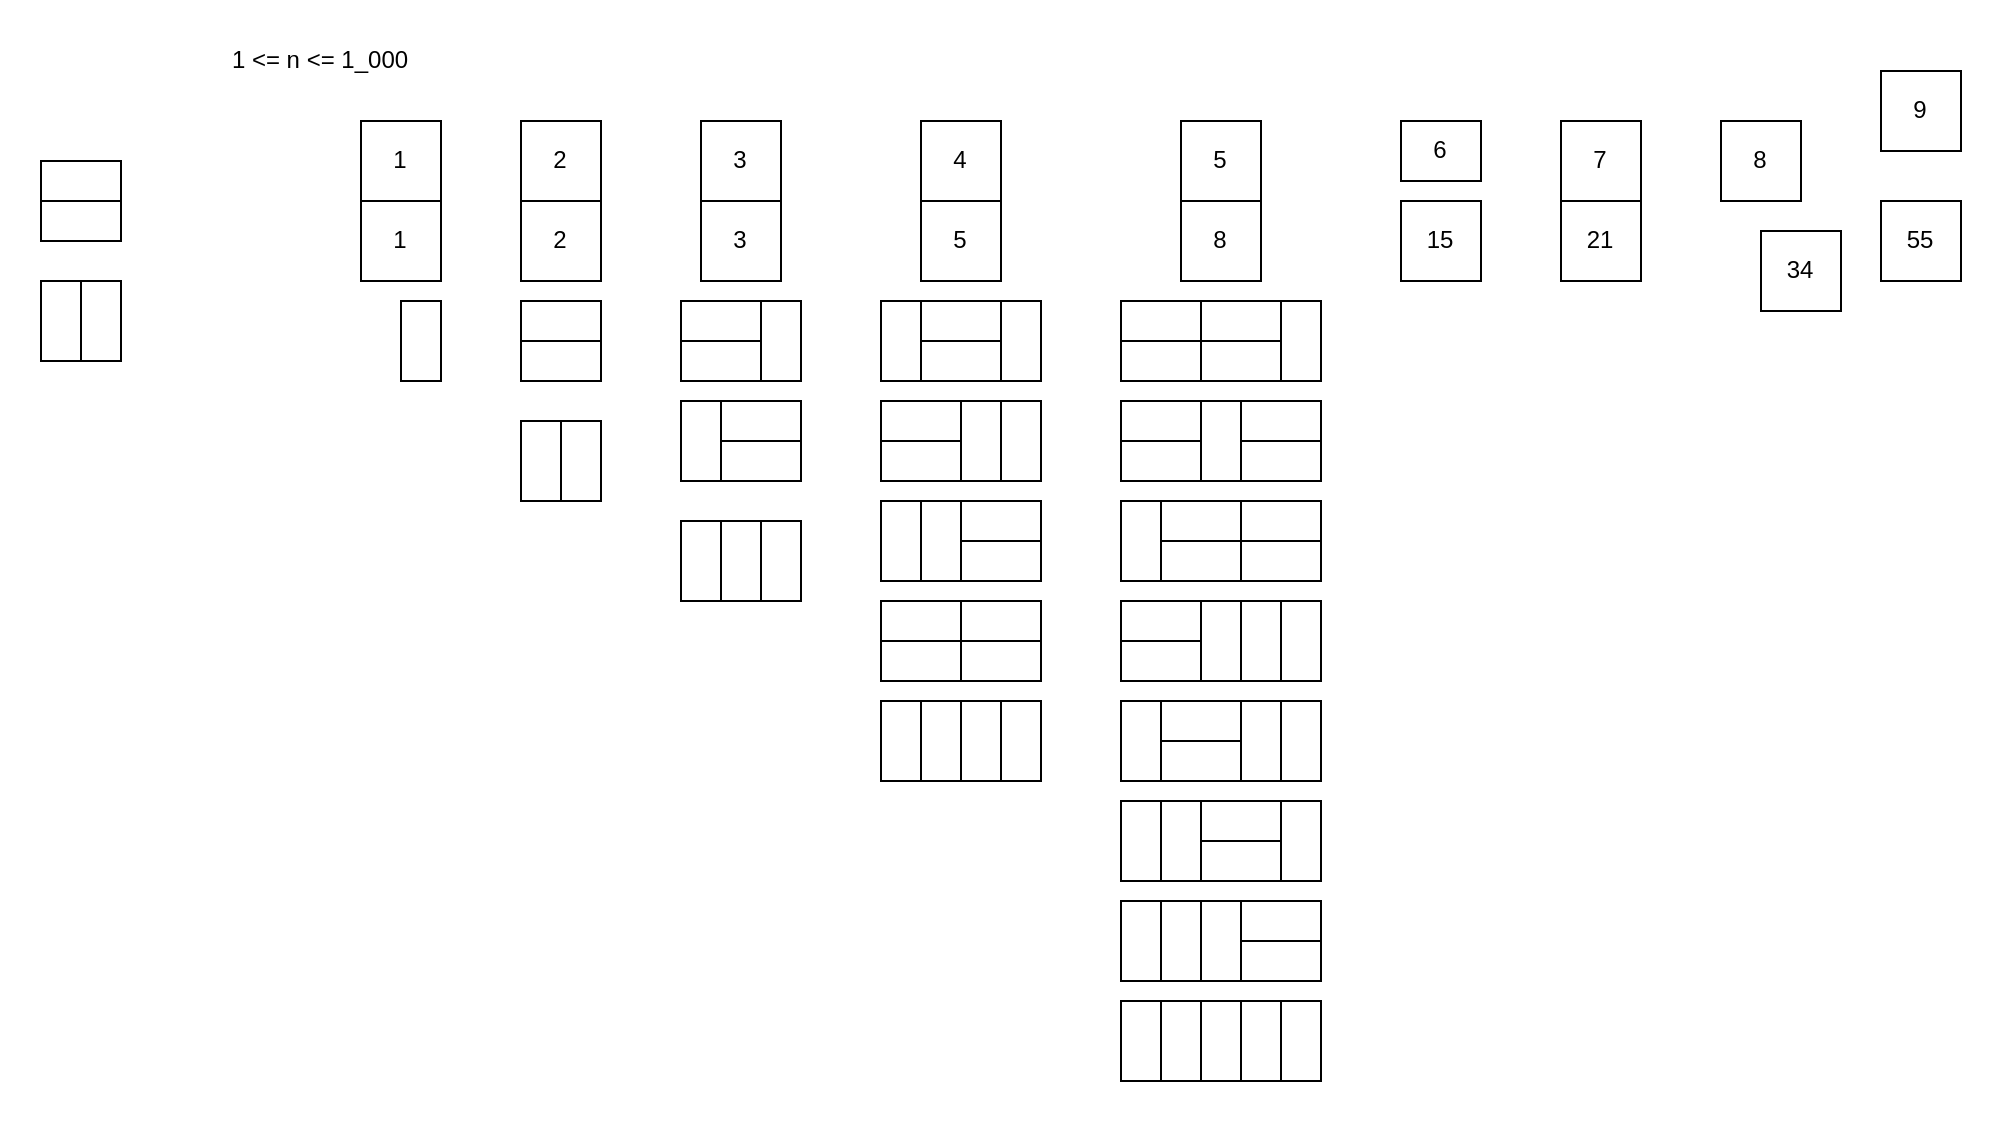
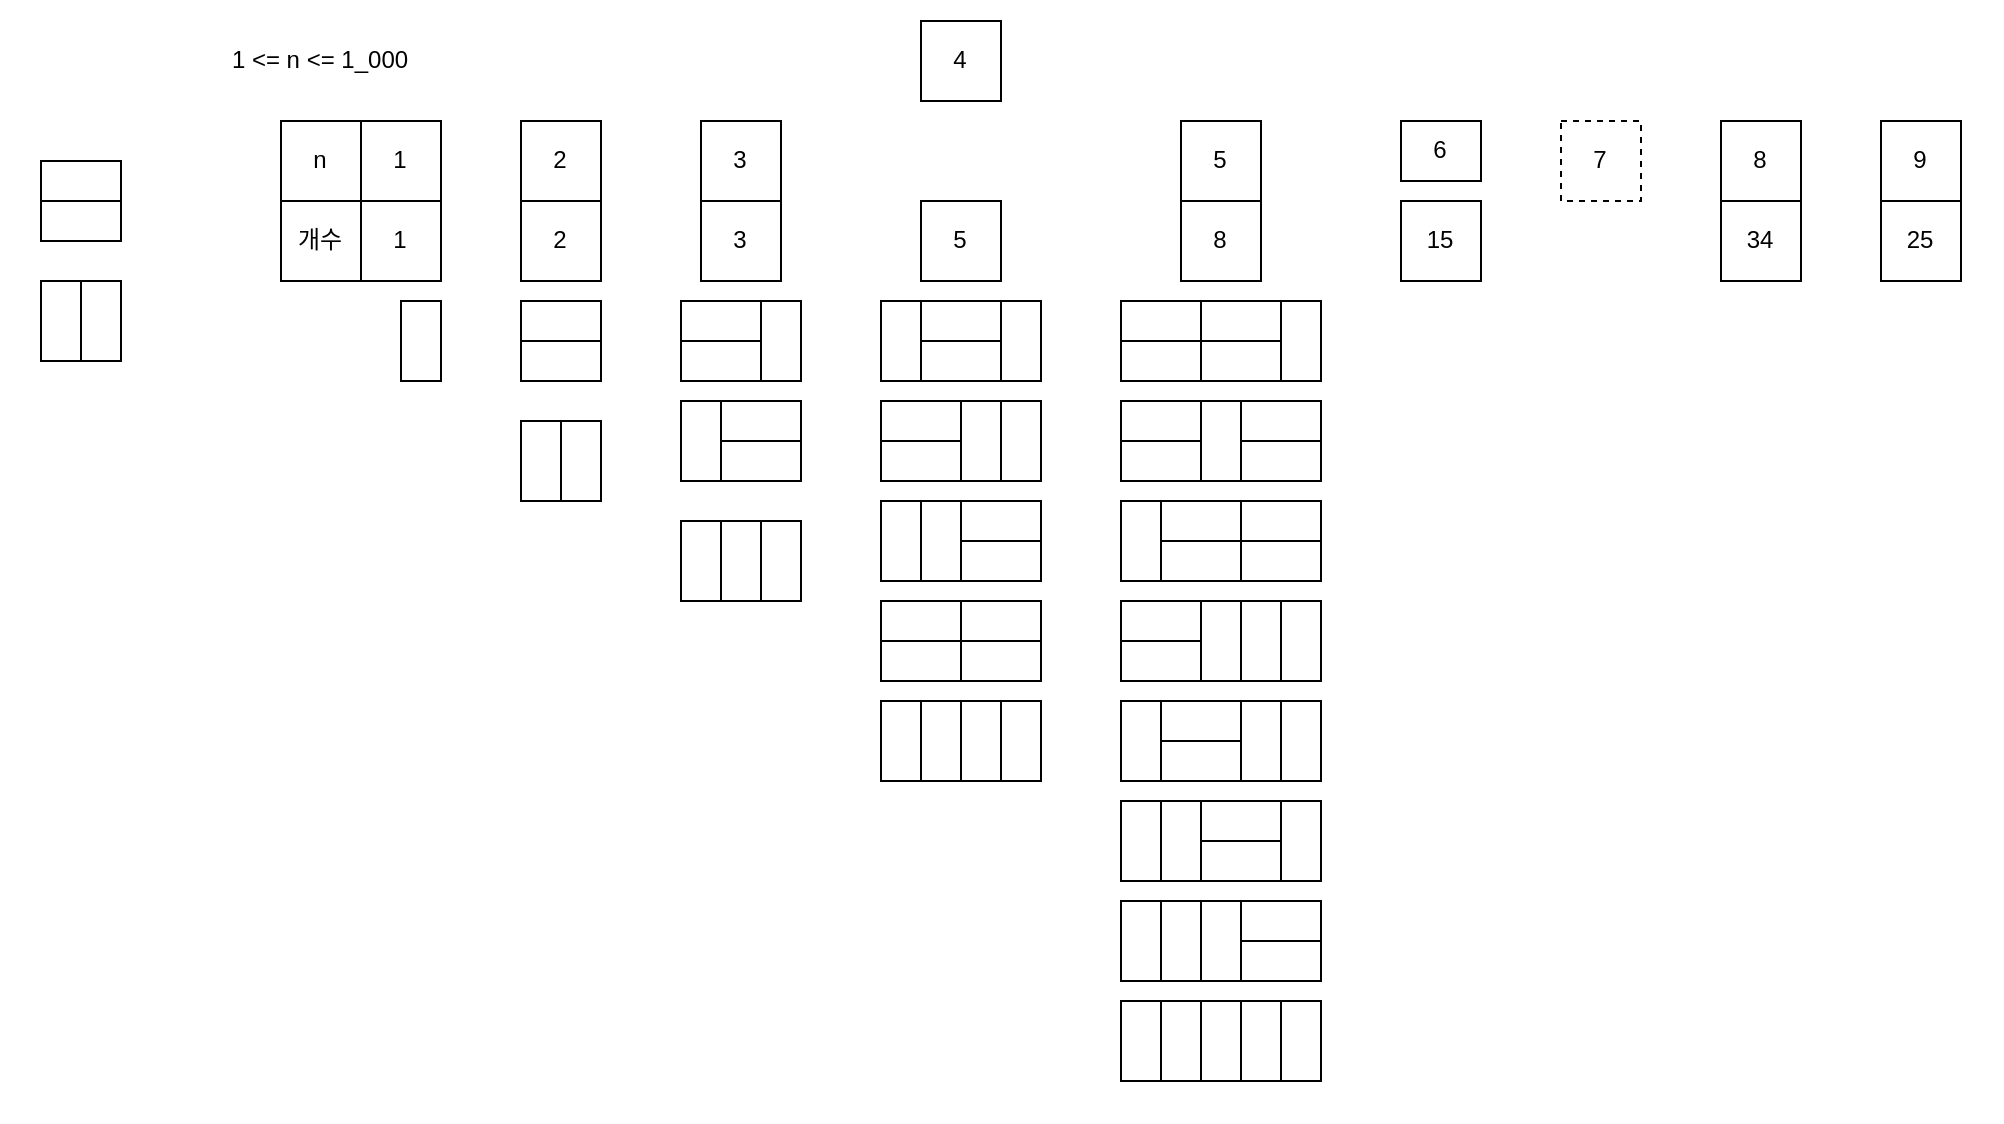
  <mxCell id="0" />
  <mxCell id="1" parent="0" />
  <mxCell id="2" value="" style="rounded=0;whiteSpace=wrap;html=1;" vertex="1" parent="1"><mxGeometry x="20" y="140" width="20" height="40" as="geometry" /></mxCell>
  <mxCell id="3" value="" style="rounded=0;whiteSpace=wrap;html=1;" vertex="1" parent="1"><mxGeometry x="40" y="140" width="20" height="40" as="geometry" /></mxCell>
  <mxCell id="4" value="" style="rounded=0;whiteSpace=wrap;html=1;" vertex="1" parent="1"><mxGeometry x="20" y="80" width="40" height="20" as="geometry" /></mxCell>
  <mxCell id="5" value="" style="rounded=0;whiteSpace=wrap;html=1;" vertex="1" parent="1"><mxGeometry x="20" y="100" width="40" height="20" as="geometry" /></mxCell>
  <mxCell id="6" value="" style="rounded=0;whiteSpace=wrap;html=1;" vertex="1" parent="1"><mxGeometry x="200" y="150" width="20" height="40" as="geometry" /></mxCell>
  <mxCell id="7" value="1 &amp;lt;= n &amp;lt;= 1_000" style="text;html=1;strokeColor=none;fillColor=none;align=center;verticalAlign=middle;whiteSpace=wrap;rounded=0;" vertex="1" parent="1"><mxGeometry x="110" y="20" width="100" height="20" as="geometry" /></mxCell>
  <mxCell id="8" value="1" style="rounded=0;whiteSpace=wrap;html=1;" vertex="1" parent="1"><mxGeometry x="180" y="60" width="40" height="40" as="geometry" /></mxCell>
  <mxCell id="9" value="1" style="rounded=0;whiteSpace=wrap;html=1;" vertex="1" parent="1"><mxGeometry x="180" y="100" width="40" height="40" as="geometry" /></mxCell>
+ <mxCell id="10" value="개수" style="rounded=0;whiteSpace=wrap;html=1;" vertex="1" parent="1"><mxGeometry x="140" y="100" width="40" height="40" as="geometry" /></mxCell>
+ <mxCell id="11" value="n" style="rounded=0;whiteSpace=wrap;html=1;" vertex="1" parent="1"><mxGeometry x="140" y="60" width="40" height="40" as="geometry" /></mxCell>
  <mxCell id="12" value="2" style="rounded=0;whiteSpace=wrap;html=1;" vertex="1" parent="1"><mxGeometry x="260" y="60" width="40" height="40" as="geometry" /></mxCell>
  <mxCell id="13" value="2" style="rounded=0;whiteSpace=wrap;html=1;" vertex="1" parent="1"><mxGeometry x="260" y="100" width="40" height="40" as="geometry" /></mxCell>
  <mxCell id="14" value="3" style="rounded=0;whiteSpace=wrap;html=1;" vertex="1" parent="1"><mxGeometry x="350" y="60" width="40" height="40" as="geometry" /></mxCell>
  <mxCell id="15" value="" style="rounded=0;whiteSpace=wrap;html=1;" vertex="1" parent="1"><mxGeometry x="260" y="210" width="20" height="40" as="geometry" /></mxCell>
  <mxCell id="16" value="" style="rounded=0;whiteSpace=wrap;html=1;" vertex="1" parent="1"><mxGeometry x="280" y="210" width="20" height="40" as="geometry" /></mxCell>
  <mxCell id="17" value="" style="rounded=0;whiteSpace=wrap;html=1;" vertex="1" parent="1"><mxGeometry x="260" y="150" width="40" height="20" as="geometry" /></mxCell>
  <mxCell id="18" value="" style="rounded=0;whiteSpace=wrap;html=1;" vertex="1" parent="1"><mxGeometry x="260" y="170" width="40" height="20" as="geometry" /></mxCell>
  <mxCell id="19" value="" style="rounded=0;whiteSpace=wrap;html=1;" vertex="1" parent="1"><mxGeometry x="340" y="260" width="20" height="40" as="geometry" /></mxCell>
  <mxCell id="20" value="" style="rounded=0;whiteSpace=wrap;html=1;" vertex="1" parent="1"><mxGeometry x="360" y="260" width="20" height="40" as="geometry" /></mxCell>
  <mxCell id="21" value="" style="rounded=0;whiteSpace=wrap;html=1;" vertex="1" parent="1"><mxGeometry x="340" y="150" width="40" height="20" as="geometry" /></mxCell>
  <mxCell id="22" value="" style="rounded=0;whiteSpace=wrap;html=1;" vertex="1" parent="1"><mxGeometry x="340" y="170" width="40" height="20" as="geometry" /></mxCell>
  <mxCell id="23" value="" style="rounded=0;whiteSpace=wrap;html=1;" vertex="1" parent="1"><mxGeometry x="380" y="260" width="20" height="40" as="geometry" /></mxCell>
  <mxCell id="24" value="" style="rounded=0;whiteSpace=wrap;html=1;" vertex="1" parent="1"><mxGeometry x="380" y="150" width="20" height="40" as="geometry" /></mxCell>
  <mxCell id="25" value="" style="rounded=0;whiteSpace=wrap;html=1;" vertex="1" parent="1"><mxGeometry x="360" y="200" width="40" height="20" as="geometry" /></mxCell>
  <mxCell id="26" value="" style="rounded=0;whiteSpace=wrap;html=1;" vertex="1" parent="1"><mxGeometry x="360" y="220" width="40" height="20" as="geometry" /></mxCell>
  <mxCell id="27" value="" style="rounded=0;whiteSpace=wrap;html=1;" vertex="1" parent="1"><mxGeometry x="340" y="200" width="20" height="40" as="geometry" /></mxCell>
  <mxCell id="28" value="3" style="rounded=0;whiteSpace=wrap;html=1;" vertex="1" parent="1"><mxGeometry x="350" y="100" width="40" height="40" as="geometry" /></mxCell>
- <mxCell id="29" value="4" style="rounded=0;whiteSpace=wrap;html=1;" vertex="1" parent="1"><mxGeometry x="460" y="60" width="40" height="40" as="geometry" /></mxCell>
+ <mxCell id="29" value="4" style="rounded=0;whiteSpace=wrap;html=1;" vertex="1" parent="1"><mxGeometry x="460" y="10" width="40" height="40" as="geometry" /></mxCell>
  <mxCell id="30" value="" style="rounded=0;whiteSpace=wrap;html=1;" vertex="1" parent="1"><mxGeometry x="440" y="300" width="40" height="20" as="geometry" /></mxCell>
  <mxCell id="31" value="" style="rounded=0;whiteSpace=wrap;html=1;" vertex="1" parent="1"><mxGeometry x="440" y="320" width="40" height="20" as="geometry" /></mxCell>
  <mxCell id="32" value="" style="rounded=0;whiteSpace=wrap;html=1;" vertex="1" parent="1"><mxGeometry x="480" y="300" width="40" height="20" as="geometry" /></mxCell>
  <mxCell id="33" value="" style="rounded=0;whiteSpace=wrap;html=1;" vertex="1" parent="1"><mxGeometry x="480" y="320" width="40" height="20" as="geometry" /></mxCell>
  <mxCell id="34" value="" style="rounded=0;whiteSpace=wrap;html=1;" vertex="1" parent="1"><mxGeometry x="460" y="150" width="40" height="20" as="geometry" /></mxCell>
  <mxCell id="35" value="" style="rounded=0;whiteSpace=wrap;html=1;" vertex="1" parent="1"><mxGeometry x="460" y="170" width="40" height="20" as="geometry" /></mxCell>
  <mxCell id="36" value="" style="rounded=0;whiteSpace=wrap;html=1;" vertex="1" parent="1"><mxGeometry x="500" y="150" width="20" height="40" as="geometry" /></mxCell>
  <mxCell id="37" value="" style="rounded=0;whiteSpace=wrap;html=1;" vertex="1" parent="1"><mxGeometry x="440" y="150" width="20" height="40" as="geometry" /></mxCell>
  <mxCell id="38" value="" style="rounded=0;whiteSpace=wrap;html=1;" vertex="1" parent="1"><mxGeometry x="440" y="200" width="40" height="20" as="geometry" /></mxCell>
  <mxCell id="39" value="" style="rounded=0;whiteSpace=wrap;html=1;" vertex="1" parent="1"><mxGeometry x="440" y="220" width="40" height="20" as="geometry" /></mxCell>
  <mxCell id="40" value="" style="rounded=0;whiteSpace=wrap;html=1;" vertex="1" parent="1"><mxGeometry x="480" y="200" width="20" height="40" as="geometry" /></mxCell>
  <mxCell id="41" value="" style="rounded=0;whiteSpace=wrap;html=1;" vertex="1" parent="1"><mxGeometry x="500" y="200" width="20" height="40" as="geometry" /></mxCell>
  <mxCell id="42" value="" style="rounded=0;whiteSpace=wrap;html=1;" vertex="1" parent="1"><mxGeometry x="480" y="250" width="40" height="20" as="geometry" /></mxCell>
  <mxCell id="43" value="" style="rounded=0;whiteSpace=wrap;html=1;" vertex="1" parent="1"><mxGeometry x="480" y="270" width="40" height="20" as="geometry" /></mxCell>
  <mxCell id="44" value="" style="rounded=0;whiteSpace=wrap;html=1;" vertex="1" parent="1"><mxGeometry x="440" y="250" width="20" height="40" as="geometry" /></mxCell>
  <mxCell id="45" value="" style="rounded=0;whiteSpace=wrap;html=1;" vertex="1" parent="1"><mxGeometry x="460" y="250" width="20" height="40" as="geometry" /></mxCell>
  <mxCell id="46" value="" style="rounded=0;whiteSpace=wrap;html=1;" vertex="1" parent="1"><mxGeometry x="440" y="350" width="20" height="40" as="geometry" /></mxCell>
  <mxCell id="47" value="" style="rounded=0;whiteSpace=wrap;html=1;" vertex="1" parent="1"><mxGeometry x="460" y="350" width="20" height="40" as="geometry" /></mxCell>
  <mxCell id="48" value="" style="rounded=0;whiteSpace=wrap;html=1;" vertex="1" parent="1"><mxGeometry x="480" y="350" width="20" height="40" as="geometry" /></mxCell>
  <mxCell id="49" value="" style="rounded=0;whiteSpace=wrap;html=1;" vertex="1" parent="1"><mxGeometry x="500" y="350" width="20" height="40" as="geometry" /></mxCell>
  <mxCell id="50" value="5" style="rounded=0;whiteSpace=wrap;html=1;" vertex="1" parent="1"><mxGeometry x="460" y="100" width="40" height="40" as="geometry" /></mxCell>
  <mxCell id="51" value="5" style="rounded=0;whiteSpace=wrap;html=1;" vertex="1" parent="1"><mxGeometry x="590" y="60" width="40" height="40" as="geometry" /></mxCell>
  <mxCell id="52" value="8" style="rounded=0;whiteSpace=wrap;html=1;" vertex="1" parent="1"><mxGeometry x="590" y="100" width="40" height="40" as="geometry" /></mxCell>
  <mxCell id="53" value="" style="rounded=0;whiteSpace=wrap;html=1;" vertex="1" parent="1"><mxGeometry x="560" y="150" width="40" height="20" as="geometry" /></mxCell>
  <mxCell id="54" value="" style="rounded=0;whiteSpace=wrap;html=1;" vertex="1" parent="1"><mxGeometry x="560" y="170" width="40" height="20" as="geometry" /></mxCell>
  <mxCell id="55" value="" style="rounded=0;whiteSpace=wrap;html=1;" vertex="1" parent="1"><mxGeometry x="600" y="150" width="40" height="20" as="geometry" /></mxCell>
  <mxCell id="56" value="" style="rounded=0;whiteSpace=wrap;html=1;" vertex="1" parent="1"><mxGeometry x="600" y="170" width="40" height="20" as="geometry" /></mxCell>
  <mxCell id="57" value="" style="rounded=0;whiteSpace=wrap;html=1;" vertex="1" parent="1"><mxGeometry x="640" y="150" width="20" height="40" as="geometry" /></mxCell>
  <mxCell id="58" value="" style="rounded=0;whiteSpace=wrap;html=1;" vertex="1" parent="1"><mxGeometry x="580" y="250" width="40" height="20" as="geometry" /></mxCell>
  <mxCell id="59" value="" style="rounded=0;whiteSpace=wrap;html=1;" vertex="1" parent="1"><mxGeometry x="580" y="270" width="40" height="20" as="geometry" /></mxCell>
  <mxCell id="60" value="" style="rounded=0;whiteSpace=wrap;html=1;" vertex="1" parent="1"><mxGeometry x="620" y="250" width="40" height="20" as="geometry" /></mxCell>
  <mxCell id="61" value="" style="rounded=0;whiteSpace=wrap;html=1;" vertex="1" parent="1"><mxGeometry x="620" y="270" width="40" height="20" as="geometry" /></mxCell>
  <mxCell id="62" value="" style="rounded=0;whiteSpace=wrap;html=1;" vertex="1" parent="1"><mxGeometry x="560" y="250" width="20" height="40" as="geometry" /></mxCell>
  <mxCell id="63" value="" style="rounded=0;whiteSpace=wrap;html=1;" vertex="1" parent="1"><mxGeometry x="620" y="200" width="40" height="20" as="geometry" /></mxCell>
  <mxCell id="64" value="" style="rounded=0;whiteSpace=wrap;html=1;" vertex="1" parent="1"><mxGeometry x="620" y="220" width="40" height="20" as="geometry" /></mxCell>
  <mxCell id="65" value="" style="rounded=0;whiteSpace=wrap;html=1;" vertex="1" parent="1"><mxGeometry x="560" y="200" width="40" height="20" as="geometry" /></mxCell>
  <mxCell id="66" value="" style="rounded=0;whiteSpace=wrap;html=1;" vertex="1" parent="1"><mxGeometry x="560" y="220" width="40" height="20" as="geometry" /></mxCell>
  <mxCell id="67" value="" style="rounded=0;whiteSpace=wrap;html=1;" vertex="1" parent="1"><mxGeometry x="600" y="200" width="20" height="40" as="geometry" /></mxCell>
  <mxCell id="68" value="" style="rounded=0;whiteSpace=wrap;html=1;" vertex="1" parent="1"><mxGeometry x="560" y="300" width="40" height="20" as="geometry" /></mxCell>
  <mxCell id="69" value="" style="rounded=0;whiteSpace=wrap;html=1;" vertex="1" parent="1"><mxGeometry x="560" y="320" width="40" height="20" as="geometry" /></mxCell>
  <mxCell id="70" value="" style="rounded=0;whiteSpace=wrap;html=1;" vertex="1" parent="1"><mxGeometry x="600" y="300" width="20" height="40" as="geometry" /></mxCell>
  <mxCell id="71" value="" style="rounded=0;whiteSpace=wrap;html=1;" vertex="1" parent="1"><mxGeometry x="640" y="300" width="20" height="40" as="geometry" /></mxCell>
  <mxCell id="72" value="" style="rounded=0;whiteSpace=wrap;html=1;" vertex="1" parent="1"><mxGeometry x="620" y="300" width="20" height="40" as="geometry" /></mxCell>
  <mxCell id="73" value="" style="rounded=0;whiteSpace=wrap;html=1;" vertex="1" parent="1"><mxGeometry x="580" y="350" width="40" height="20" as="geometry" /></mxCell>
  <mxCell id="74" value="" style="rounded=0;whiteSpace=wrap;html=1;" vertex="1" parent="1"><mxGeometry x="580" y="370" width="40" height="20" as="geometry" /></mxCell>
  <mxCell id="75" value="" style="rounded=0;whiteSpace=wrap;html=1;" vertex="1" parent="1"><mxGeometry x="620" y="350" width="20" height="40" as="geometry" /></mxCell>
  <mxCell id="76" value="" style="rounded=0;whiteSpace=wrap;html=1;" vertex="1" parent="1"><mxGeometry x="640" y="350" width="20" height="40" as="geometry" /></mxCell>
  <mxCell id="77" value="" style="rounded=0;whiteSpace=wrap;html=1;" vertex="1" parent="1"><mxGeometry x="560" y="350" width="20" height="40" as="geometry" /></mxCell>
  <mxCell id="78" value="" style="rounded=0;whiteSpace=wrap;html=1;" vertex="1" parent="1"><mxGeometry x="600" y="400" width="40" height="20" as="geometry" /></mxCell>
  <mxCell id="79" value="" style="rounded=0;whiteSpace=wrap;html=1;" vertex="1" parent="1"><mxGeometry x="600" y="420" width="40" height="20" as="geometry" /></mxCell>
  <mxCell id="80" value="" style="rounded=0;whiteSpace=wrap;html=1;" vertex="1" parent="1"><mxGeometry x="580" y="400" width="20" height="40" as="geometry" /></mxCell>
  <mxCell id="81" value="" style="rounded=0;whiteSpace=wrap;html=1;" vertex="1" parent="1"><mxGeometry x="640" y="400" width="20" height="40" as="geometry" /></mxCell>
  <mxCell id="82" value="" style="rounded=0;whiteSpace=wrap;html=1;" vertex="1" parent="1"><mxGeometry x="560" y="400" width="20" height="40" as="geometry" /></mxCell>
  <mxCell id="83" value="" style="rounded=0;whiteSpace=wrap;html=1;" vertex="1" parent="1"><mxGeometry x="620" y="450" width="40" height="20" as="geometry" /></mxCell>
  <mxCell id="84" value="" style="rounded=0;whiteSpace=wrap;html=1;" vertex="1" parent="1"><mxGeometry x="620" y="470" width="40" height="20" as="geometry" /></mxCell>
  <mxCell id="85" value="" style="rounded=0;whiteSpace=wrap;html=1;" vertex="1" parent="1"><mxGeometry x="600" y="450" width="20" height="40" as="geometry" /></mxCell>
  <mxCell id="86" value="" style="rounded=0;whiteSpace=wrap;html=1;" vertex="1" parent="1"><mxGeometry x="560" y="450" width="20" height="40" as="geometry" /></mxCell>
  <mxCell id="87" value="" style="rounded=0;whiteSpace=wrap;html=1;" vertex="1" parent="1"><mxGeometry x="580" y="450" width="20" height="40" as="geometry" /></mxCell>
  <mxCell id="88" value="" style="rounded=0;whiteSpace=wrap;html=1;" vertex="1" parent="1"><mxGeometry x="560" y="500" width="20" height="40" as="geometry" /></mxCell>
  <mxCell id="89" value="" style="rounded=0;whiteSpace=wrap;html=1;" vertex="1" parent="1"><mxGeometry x="580" y="500" width="20" height="40" as="geometry" /></mxCell>
  <mxCell id="90" value="" style="rounded=0;whiteSpace=wrap;html=1;" vertex="1" parent="1"><mxGeometry x="600" y="500" width="20" height="40" as="geometry" /></mxCell>
  <mxCell id="91" value="" style="rounded=0;whiteSpace=wrap;html=1;" vertex="1" parent="1"><mxGeometry x="620" y="500" width="20" height="40" as="geometry" /></mxCell>
  <mxCell id="92" value="" style="rounded=0;whiteSpace=wrap;html=1;" vertex="1" parent="1"><mxGeometry x="640" y="500" width="20" height="40" as="geometry" /></mxCell>
  <mxCell id="93" value="6" style="rounded=0;whiteSpace=wrap;html=1;" vertex="1" parent="1"><mxGeometry x="700" y="60" width="40" height="30" as="geometry" /></mxCell>
  <mxCell id="94" value="15" style="rounded=0;whiteSpace=wrap;html=1;" vertex="1" parent="1"><mxGeometry x="700" y="100" width="40" height="40" as="geometry" /></mxCell>
- <mxCell id="95" value="7" style="rounded=0;whiteSpace=wrap;html=1;" vertex="1" parent="1"><mxGeometry x="780" y="60" width="40" height="40" as="geometry" /></mxCell>
- <mxCell id="96" value="21" style="rounded=0;whiteSpace=wrap;html=1;" vertex="1" parent="1"><mxGeometry x="780" y="100" width="40" height="40" as="geometry" /></mxCell>
+ <mxCell id="95" value="7" style="rounded=0;whiteSpace=wrap;html=1;dashed=1;" vertex="1" parent="1"><mxGeometry x="780" y="60" width="40" height="40" as="geometry" /></mxCell>
  <mxCell id="97" value="8" style="rounded=0;whiteSpace=wrap;html=1;" vertex="1" parent="1"><mxGeometry x="860" y="60" width="40" height="40" as="geometry" /></mxCell>
- <mxCell id="98" value="34" style="rounded=0;whiteSpace=wrap;html=1;" vertex="1" parent="1"><mxGeometry x="880" y="115" width="40" height="40" as="geometry" /></mxCell>
- <mxCell id="99" value="9" style="rounded=0;whiteSpace=wrap;html=1;" vertex="1" parent="1"><mxGeometry x="940" y="35" width="40" height="40" as="geometry" /></mxCell>
- <mxCell id="100" value="55" style="rounded=0;whiteSpace=wrap;html=1;" vertex="1" parent="1"><mxGeometry x="940" y="100" width="40" height="40" as="geometry" /></mxCell>
+ <mxCell id="98" value="34" style="rounded=0;whiteSpace=wrap;html=1;" vertex="1" parent="1"><mxGeometry x="860" y="100" width="40" height="40" as="geometry" /></mxCell>
+ <mxCell id="99" value="9" style="rounded=0;whiteSpace=wrap;html=1;" vertex="1" parent="1"><mxGeometry x="940" y="60" width="40" height="40" as="geometry" /></mxCell>
+ <mxCell id="100" value="25" style="rounded=0;whiteSpace=wrap;html=1;" vertex="1" parent="1"><mxGeometry x="940" y="100" width="40" height="40" as="geometry" /></mxCell>
